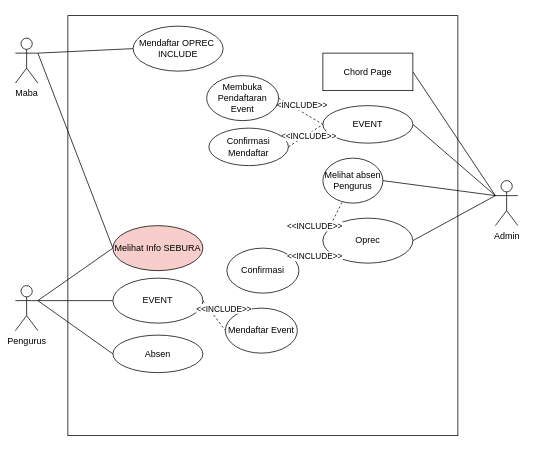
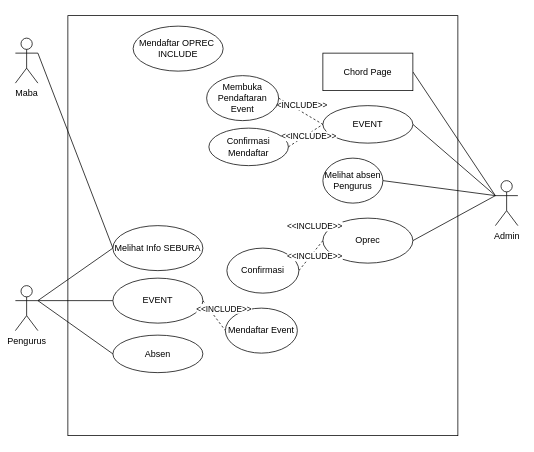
  <mxCell id="0" />
  <mxCell id="1" parent="0" />
  <mxCell id="2" value="" style="rounded=0;whiteSpace=wrap;html=1;" parent="1" vertex="1"><mxGeometry x="90" y="20" width="520" height="560" as="geometry" /></mxCell>
- <mxCell id="3" style="edgeStyle=none;rounded=0;orthogonalLoop=1;jettySize=auto;html=1;exitX=1;exitY=0.333;exitDx=0;exitDy=0;exitPerimeter=0;entryX=0;entryY=0.5;entryDx=0;entryDy=0;endArrow=none;endFill=0;" parent="1" source="4" target="7" edge="1"><mxGeometry relative="1" as="geometry" /></mxCell>
  <mxCell id="4" value="Maba" style="shape=umlActor;verticalLabelPosition=bottom;verticalAlign=top;html=1;outlineConnect=0;" parent="1" vertex="1"><mxGeometry x="20" y="50" width="30" height="60" as="geometry" /></mxCell>
  <mxCell id="5" value="Pengurus" style="shape=umlActor;verticalLabelPosition=bottom;verticalAlign=top;html=1;outlineConnect=0;" parent="1" vertex="1"><mxGeometry x="20" y="380" width="30" height="60" as="geometry" /></mxCell>
  <mxCell id="6" value="Admin" style="shape=umlActor;verticalLabelPosition=bottom;verticalAlign=top;html=1;outlineConnect=0;" parent="1" vertex="1"><mxGeometry x="660" y="240" width="30" height="60" as="geometry" /></mxCell>
  <mxCell id="7" value="Mendaftar OPREC&amp;nbsp; INCLUDE" style="ellipse;whiteSpace=wrap;html=1;" parent="1" vertex="1"><mxGeometry x="177" y="34" width="120" height="60" as="geometry" /></mxCell>
  <mxCell id="8" style="edgeStyle=none;rounded=0;orthogonalLoop=1;jettySize=auto;html=1;exitX=0;exitY=0.5;exitDx=0;exitDy=0;entryX=1;entryY=0.333;entryDx=0;entryDy=0;entryPerimeter=0;endArrow=none;endFill=0;startArrow=none;startFill=0;" parent="1" source="10" target="5" edge="1"><mxGeometry relative="1" as="geometry" /></mxCell>
  <mxCell id="9" style="edgeStyle=none;rounded=0;orthogonalLoop=1;jettySize=auto;html=1;exitX=0;exitY=0.5;exitDx=0;exitDy=0;startArrow=none;startFill=0;endArrow=none;endFill=0;entryX=1;entryY=0.333;entryDx=0;entryDy=0;entryPerimeter=0;" parent="1" source="10" target="4" edge="1"><mxGeometry relative="1" as="geometry"><mxPoint x="60" y="170" as="targetPoint" /></mxGeometry></mxCell>
- <mxCell id="10" value="Melihat Info SEBURA" style="ellipse;whiteSpace=wrap;html=1;fillColor=#f8cecc;" parent="1" vertex="1"><mxGeometry x="150" y="300" width="120" height="60" as="geometry" /></mxCell>
+ <mxCell id="10" value="Melihat Info SEBURA" style="ellipse;whiteSpace=wrap;html=1;" parent="1" vertex="1"><mxGeometry x="150" y="300" width="120" height="60" as="geometry" /></mxCell>
  <mxCell id="11" style="edgeStyle=none;rounded=0;orthogonalLoop=1;jettySize=auto;html=1;exitX=0;exitY=0.5;exitDx=0;exitDy=0;entryX=1;entryY=0.333;entryDx=0;entryDy=0;entryPerimeter=0;startArrow=none;startFill=0;endArrow=none;endFill=0;" parent="1" source="13" target="5" edge="1"><mxGeometry relative="1" as="geometry" /></mxCell>
  <mxCell id="12" style="rounded=0;orthogonalLoop=1;jettySize=auto;html=1;exitX=1;exitY=0.5;exitDx=0;exitDy=0;entryX=0;entryY=0.5;entryDx=0;entryDy=0;endArrow=none;endFill=0;dashed=1;" parent="1" source="13" target="28" edge="1"><mxGeometry relative="1" as="geometry" /></mxCell>
  <mxCell id="13" value="EVENT" style="ellipse;whiteSpace=wrap;html=1;" parent="1" vertex="1"><mxGeometry x="150" y="370" width="120" height="60" as="geometry" /></mxCell>
  <mxCell id="14" style="edgeStyle=none;rounded=0;orthogonalLoop=1;jettySize=auto;html=1;exitX=0;exitY=0.5;exitDx=0;exitDy=0;startArrow=none;startFill=0;endArrow=none;endFill=0;" parent="1" source="15" edge="1"><mxGeometry relative="1" as="geometry"><mxPoint x="50" y="400" as="targetPoint" /></mxGeometry></mxCell>
  <mxCell id="15" value="Absen" style="ellipse;whiteSpace=wrap;html=1;" parent="1" vertex="1"><mxGeometry x="150" y="446" width="120" height="50" as="geometry" /></mxCell>
  <mxCell id="16" style="edgeStyle=none;rounded=0;orthogonalLoop=1;jettySize=auto;html=1;exitX=1;exitY=0.5;exitDx=0;exitDy=0;entryX=0;entryY=0.333;entryDx=0;entryDy=0;entryPerimeter=0;startArrow=none;startFill=0;endArrow=none;endFill=0;" parent="1" source="17" target="6" edge="1"><mxGeometry relative="1" as="geometry" /></mxCell>
  <mxCell id="17" value="EVENT" style="ellipse;whiteSpace=wrap;html=1;" parent="1" vertex="1"><mxGeometry x="430" y="140" width="120" height="50" as="geometry" /></mxCell>
  <mxCell id="18" style="edgeStyle=none;rounded=0;orthogonalLoop=1;jettySize=auto;html=1;exitX=1;exitY=0.5;exitDx=0;exitDy=0;startArrow=none;startFill=0;endArrow=none;endFill=0;entryX=0;entryY=0.333;entryDx=0;entryDy=0;entryPerimeter=0;" parent="1" source="19" target="6" edge="1"><mxGeometry relative="1" as="geometry"><mxPoint x="660" y="300" as="targetPoint" /></mxGeometry></mxCell>
  <mxCell id="19" value="Melihat absen Pengurus" style="ellipse;whiteSpace=wrap;html=1;" parent="1" vertex="1"><mxGeometry x="430" y="210" width="80" height="60" as="geometry" /></mxCell>
  <mxCell id="20" style="edgeStyle=none;rounded=0;orthogonalLoop=1;jettySize=auto;html=1;exitX=1;exitY=0.5;exitDx=0;exitDy=0;startArrow=none;startFill=0;endArrow=none;endFill=0;" parent="1" source="22" edge="1"><mxGeometry relative="1" as="geometry"><mxPoint x="660" y="260" as="targetPoint" /></mxGeometry></mxCell>
- <mxCell id="21" style="edgeStyle=none;rounded=0;orthogonalLoop=1;jettySize=auto;html=1;exitX=0;exitY=0.5;exitDx=0;exitDy=0;dashed=1;endArrow=none;endFill=0;" parent="1" source="22" target="19" edge="1"><mxGeometry relative="1" as="geometry" /></mxCell>
+ <mxCell id="21" style="edgeStyle=none;rounded=0;orthogonalLoop=1;jettySize=auto;html=1;exitX=0;exitY=0.5;exitDx=0;exitDy=0;entryX=1;entryY=0.5;entryDx=0;entryDy=0;dashed=1;endArrow=none;endFill=0;" parent="1" source="22" target="29" edge="1"><mxGeometry relative="1" as="geometry" /></mxCell>
  <mxCell id="22" value="Oprec" style="ellipse;whiteSpace=wrap;html=1;" parent="1" vertex="1"><mxGeometry x="430" y="290" width="120" height="60" as="geometry" /></mxCell>
  <mxCell id="23" style="edgeStyle=none;rounded=0;orthogonalLoop=1;jettySize=auto;html=1;exitX=1;exitY=0.5;exitDx=0;exitDy=0;entryX=0;entryY=0.5;entryDx=0;entryDy=0;startArrow=none;startFill=0;endArrow=none;endFill=0;dashed=1;" parent="1" source="25" target="17" edge="1"><mxGeometry relative="1" as="geometry" /></mxCell>
  <mxCell id="24" value="&amp;lt;&amp;lt;INCLUDE&amp;gt;&amp;gt;" style="edgeLabel;html=1;align=center;verticalAlign=middle;resizable=0;points=[];" parent="23" vertex="1" connectable="0"><mxGeometry x="-0.443" y="2" relative="1" as="geometry"><mxPoint x="10" y="2" as="offset" /></mxGeometry></mxCell>
  <mxCell id="25" value="Membuka Pendaftaran Event" style="ellipse;whiteSpace=wrap;html=1;" parent="1" vertex="1"><mxGeometry x="275" y="100" width="96" height="60" as="geometry" /></mxCell>
  <mxCell id="26" style="edgeStyle=none;rounded=0;orthogonalLoop=1;jettySize=auto;html=1;exitX=1;exitY=0.5;exitDx=0;exitDy=0;dashed=1;startArrow=none;startFill=0;endArrow=none;endFill=0;entryX=0;entryY=0.5;entryDx=0;entryDy=0;" parent="1" source="27" target="17" edge="1"><mxGeometry relative="1" as="geometry"><mxPoint x="430" y="210" as="targetPoint" /></mxGeometry></mxCell>
  <mxCell id="27" value="Confirmasi Mendaftar" style="ellipse;whiteSpace=wrap;html=1;" parent="1" vertex="1"><mxGeometry x="278" y="170" width="106" height="50" as="geometry" /></mxCell>
  <mxCell id="28" value="Mendaftar Event" style="ellipse;whiteSpace=wrap;html=1;" parent="1" vertex="1"><mxGeometry x="300" y="410" width="96" height="60" as="geometry" /></mxCell>
  <mxCell id="29" value="Confirmasi" style="ellipse;whiteSpace=wrap;html=1;" parent="1" vertex="1"><mxGeometry x="302" y="330" width="96" height="60" as="geometry" /></mxCell>
  <mxCell id="30" value="&amp;lt;&amp;lt;INCLUDE&amp;gt;&amp;gt;" style="edgeLabel;html=1;align=center;verticalAlign=middle;resizable=0;points=[];" parent="1" vertex="1" connectable="0"><mxGeometry x="418.361" y="300.004" as="geometry" /></mxCell>
  <mxCell id="31" value="&amp;lt;&amp;lt;INCLUDE&amp;gt;&amp;gt;" style="edgeLabel;html=1;align=center;verticalAlign=middle;resizable=0;points=[];" parent="1" vertex="1" connectable="0"><mxGeometry x="410.001" y="180.004" as="geometry" /></mxCell>
  <mxCell id="32" value="&amp;lt;&amp;lt;INCLUDE&amp;gt;&amp;gt;" style="edgeLabel;html=1;align=center;verticalAlign=middle;resizable=0;points=[];" parent="1" vertex="1" connectable="0"><mxGeometry x="418.361" y="340.004" as="geometry" /></mxCell>
  <mxCell id="33" value="&amp;lt;&amp;lt;INCLUDE&amp;gt;&amp;gt;" style="edgeLabel;html=1;align=center;verticalAlign=middle;resizable=0;points=[];" parent="1" vertex="1" connectable="0"><mxGeometry x="297.001" y="410.004" as="geometry" /></mxCell>
  <mxCell id="34" style="rounded=0;orthogonalLoop=1;jettySize=auto;html=1;exitX=1;exitY=0.5;exitDx=0;exitDy=0;endArrow=none;endFill=0;" edge="1" parent="1" source="35"><mxGeometry relative="1" as="geometry"><mxPoint x="660" y="260" as="targetPoint" /></mxGeometry></mxCell>
  <mxCell id="35" value="Chord Page" style="whiteSpace=wrap;html=1;rounded=0;" vertex="1" parent="1"><mxGeometry x="430" y="70" width="120" height="50" as="geometry" /></mxCell>
